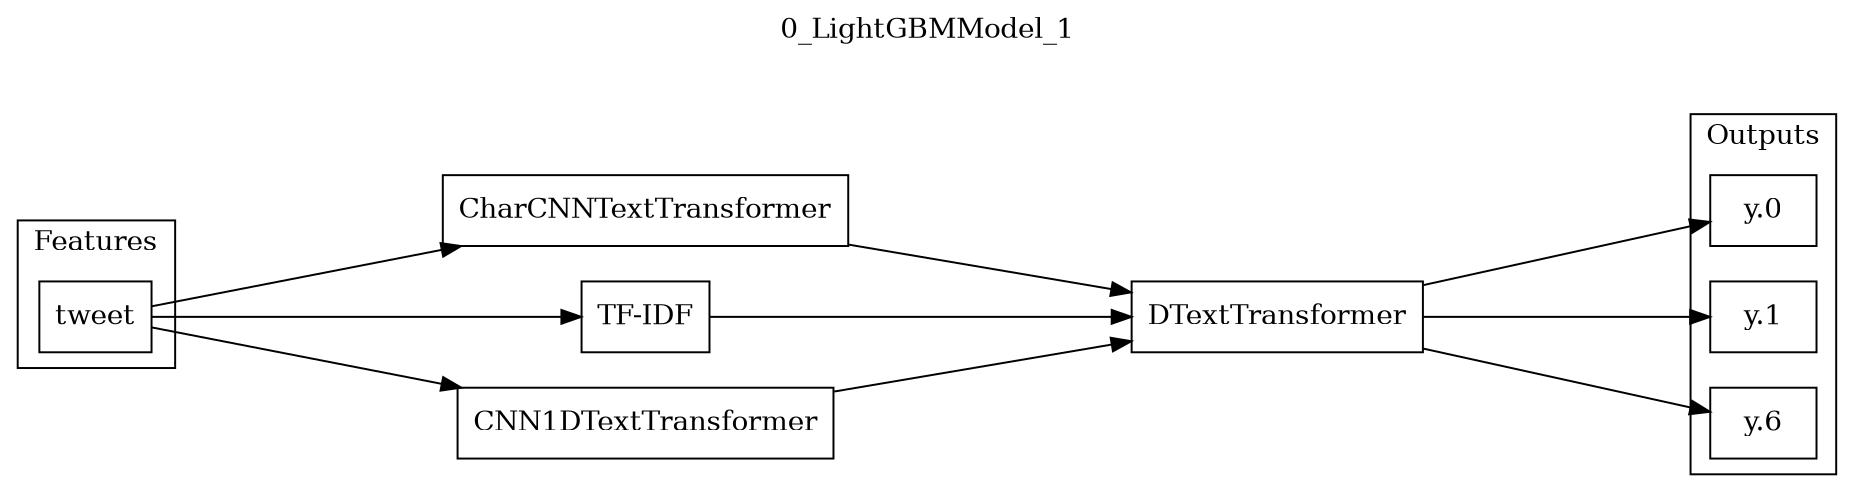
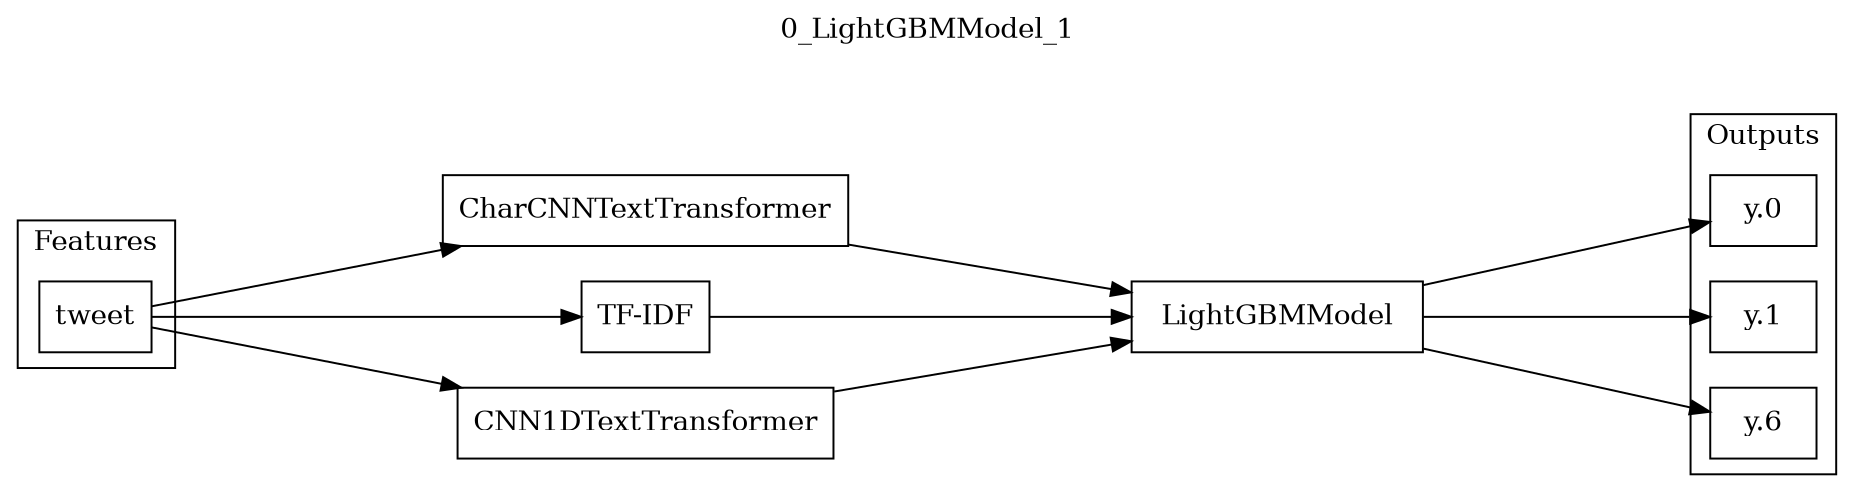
  digraph {
    label="0_LightGBMModel_1"
    labelloc=t
    rankdir=LR
    ranksep=2
    node [shape=box]
    n1 [label=tweet]
    n2 [label="y.0"]
    n3 [label="y.1"]
    n4 [label="y.6"]
    n5 [label=CharCNNTextTransformer]
    n6 [label="TF-IDF"]
    n7 [label=CNN1DTextTransformer]
-   n8 [label=DTextTransformer]
+   n8 [label=LightGBMModel]
    subgraph cluster_1 {
      label=Features
      n1
    }
    subgraph cluster_2 {
      label=Outputs
      n2
      n3
      n4
    }
    n1 -> n5
    n1 -> n6
    n1 -> n7
    n5 -> n8
    n6 -> n8
    n7 -> n8
    n8 -> n2
    n8 -> n3
    n8 -> n4
  }
